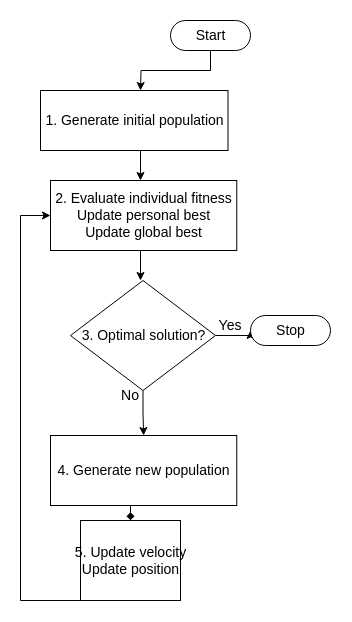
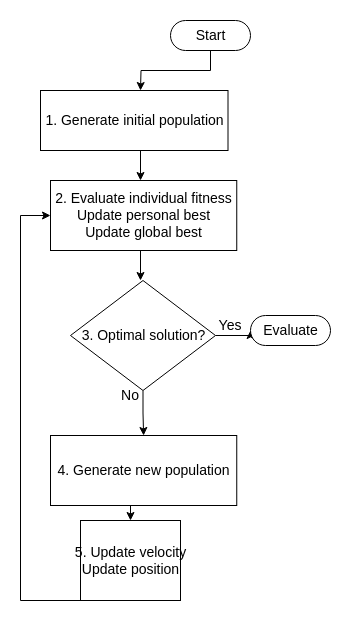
  <mxCell id="0" />
  <mxCell id="1" parent="0" />
  <mxCell id="2" style="edgeStyle=orthogonalEdgeStyle;rounded=0;orthogonalLoop=1;jettySize=auto;html=1;exitX=0.5;exitY=0.5;exitDx=0;exitDy=15;exitPerimeter=0;fontSize=14;" edge="1" parent="1" source="3"><mxGeometry relative="1" as="geometry"><mxPoint x="140" y="90" as="targetPoint" /></mxGeometry></mxCell>
  <mxCell id="3" value="Start" style="html=1;dashed=0;whitespace=wrap;shape=mxgraph.dfd.start;fontSize=14;" vertex="1" parent="1"><mxGeometry x="170" y="20" width="80" height="30" as="geometry" /></mxCell>
  <mxCell id="4" style="edgeStyle=orthogonalEdgeStyle;rounded=0;orthogonalLoop=1;jettySize=auto;html=1;exitX=0.5;exitY=1;exitDx=0;exitDy=0;fontSize=14;" edge="1" parent="1" source="5"><mxGeometry relative="1" as="geometry"><mxPoint x="140" y="180" as="targetPoint" /></mxGeometry></mxCell>
  <mxCell id="5" value="1. Generate initial population" style="html=1;dashed=0;whitespace=wrap;fontSize=14;" vertex="1" parent="1"><mxGeometry x="40" y="90" width="187.5" height="60" as="geometry" /></mxCell>
  <mxCell id="6" style="edgeStyle=orthogonalEdgeStyle;rounded=0;orthogonalLoop=1;jettySize=auto;html=1;exitX=0.5;exitY=1;exitDx=0;exitDy=0;fontSize=14;" edge="1" parent="1" source="7"><mxGeometry relative="1" as="geometry"><mxPoint x="140" y="280" as="targetPoint" /></mxGeometry></mxCell>
  <mxCell id="7" value="2. Evaluate individual fitness&lt;br&gt;Update personal best&lt;br&gt;Update global best" style="html=1;dashed=0;whitespace=wrap;fontSize=14;" vertex="1" parent="1"><mxGeometry x="50" y="180" width="186.25" height="70" as="geometry" /></mxCell>
  <mxCell id="8" style="edgeStyle=orthogonalEdgeStyle;rounded=0;orthogonalLoop=1;jettySize=auto;html=1;exitX=1;exitY=0.5;exitDx=0;exitDy=0;fontSize=14;" edge="1" parent="1" source="10"><mxGeometry relative="1" as="geometry"><mxPoint x="250" y="330" as="targetPoint" /></mxGeometry></mxCell>
  <mxCell id="9" style="edgeStyle=orthogonalEdgeStyle;rounded=0;orthogonalLoop=1;jettySize=auto;html=1;exitX=0.5;exitY=1;exitDx=0;exitDy=0;fontSize=14;entryX=0.5;entryY=0;entryDx=0;entryDy=0;" edge="1" parent="1" source="10" target="15"><mxGeometry relative="1" as="geometry"><mxPoint x="140" y="410" as="targetPoint" /></mxGeometry></mxCell>
  <mxCell id="10" value="3. Optimal solution?" style="shape=rhombus;html=1;dashed=0;whitespace=wrap;perimeter=rhombusPerimeter;fontSize=14;" vertex="1" parent="1"><mxGeometry x="70" y="280" width="145" height="110" as="geometry" /></mxCell>
- <mxCell id="11" value="Stop" style="html=1;dashed=0;whitespace=wrap;shape=mxgraph.dfd.start;fontSize=14;" vertex="1" parent="1"><mxGeometry x="250" y="315" width="80" height="30" as="geometry" /></mxCell>
+ <mxCell id="11" value="Evaluate" style="html=1;dashed=0;whitespace=wrap;shape=mxgraph.dfd.start;fontSize=14;" vertex="1" parent="1"><mxGeometry x="250" y="315" width="80" height="30" as="geometry" /></mxCell>
  <mxCell id="12" value="Yes" style="text;html=1;strokeColor=none;fillColor=none;align=center;verticalAlign=middle;whiteSpace=wrap;rounded=0;fontSize=14;" vertex="1" parent="1"><mxGeometry x="200" y="310" width="60" height="30" as="geometry" /></mxCell>
  <mxCell id="13" value="No" style="text;html=1;strokeColor=none;fillColor=none;align=center;verticalAlign=middle;whiteSpace=wrap;rounded=0;fontSize=14;" vertex="1" parent="1"><mxGeometry x="100" y="380" width="60" height="30" as="geometry" /></mxCell>
- <mxCell id="14" style="edgeStyle=orthogonalEdgeStyle;rounded=0;orthogonalLoop=1;jettySize=auto;html=1;exitX=0.5;exitY=1;exitDx=0;exitDy=0;fontSize=14;entryX=0.5;entryY=0;entryDx=0;entryDy=0;endArrow=diamond;" edge="1" parent="1" source="15" target="17"><mxGeometry relative="1" as="geometry"><mxPoint x="140" y="510" as="targetPoint" /></mxGeometry></mxCell>
+ <mxCell id="14" style="edgeStyle=orthogonalEdgeStyle;rounded=0;orthogonalLoop=1;jettySize=auto;html=1;exitX=0.5;exitY=1;exitDx=0;exitDy=0;fontSize=14;entryX=0.5;entryY=0;entryDx=0;entryDy=0;" edge="1" parent="1" source="15" target="17"><mxGeometry relative="1" as="geometry"><mxPoint x="140" y="510" as="targetPoint" /></mxGeometry></mxCell>
  <mxCell id="15" value="4. Generate new population" style="html=1;dashed=0;whitespace=wrap;fontSize=14;" vertex="1" parent="1"><mxGeometry x="50" y="435" width="186.25" height="70" as="geometry" /></mxCell>
  <mxCell id="16" style="edgeStyle=orthogonalEdgeStyle;rounded=0;orthogonalLoop=1;jettySize=auto;html=1;exitX=0.5;exitY=1;exitDx=0;exitDy=0;fontSize=14;entryX=0;entryY=0.5;entryDx=0;entryDy=0;" edge="1" parent="1" source="17" target="7"><mxGeometry relative="1" as="geometry"><mxPoint x="10" y="340" as="targetPoint" /><Array as="points"><mxPoint x="143" y="570" /><mxPoint x="143" y="600" /><mxPoint x="20" y="600" /><mxPoint x="20" y="215" /></Array></mxGeometry></mxCell>
  <mxCell id="17" value="5. Update velocity&lt;br&gt;Update position" style="html=1;dashed=0;whitespace=wrap;fontSize=14;" vertex="1" parent="1"><mxGeometry x="80" y="520" width="100" height="80" as="geometry" /></mxCell>
